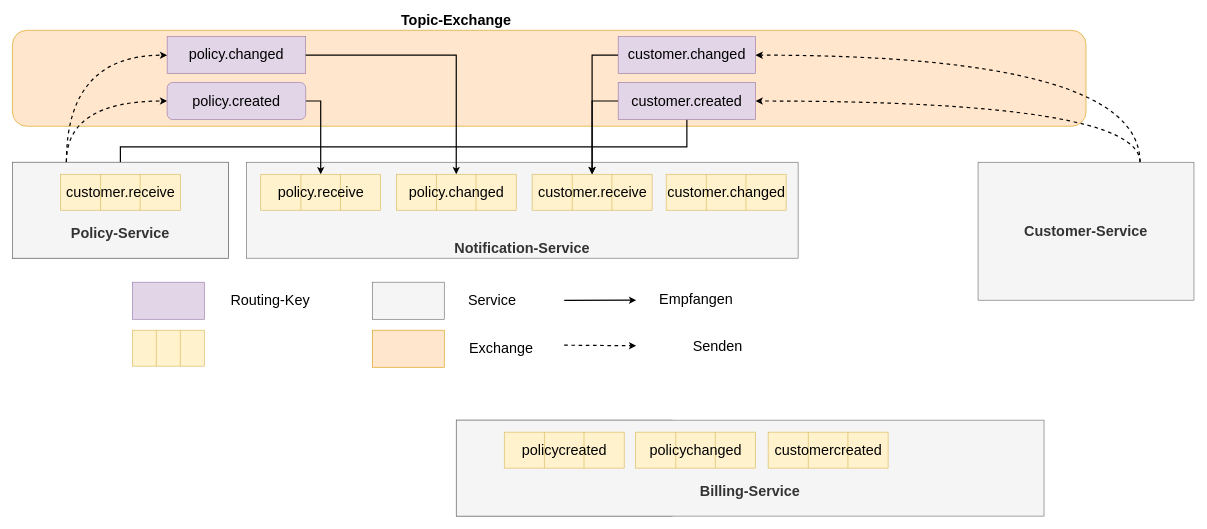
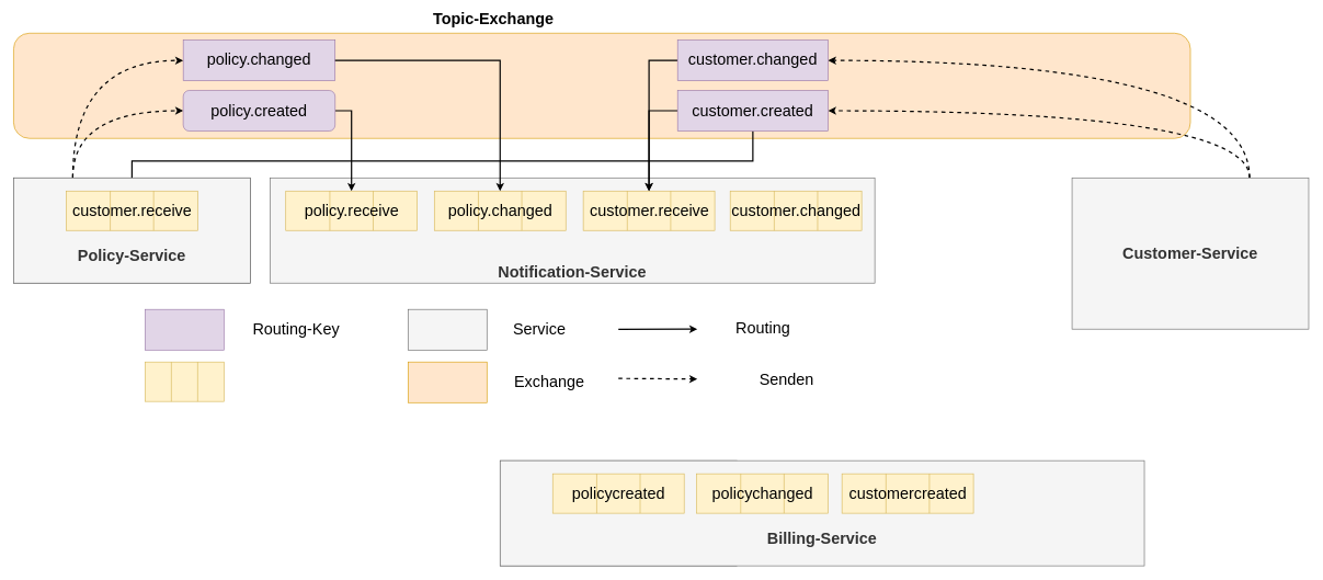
  <mxCell id="0" />
  <mxCell id="1" parent="0" />
  <mxCell id="2" value="" style="rounded=1;whiteSpace=wrap;html=1;fillColor=#ffe6cc;strokeColor=#d79b00;" parent="1" vertex="1"><mxGeometry x="20" y="50" width="1790" height="160" as="geometry" /></mxCell>
  <mxCell id="3" value="Notification-Service" style="rounded=0;whiteSpace=wrap;html=1;fillColor=#f5f5f5;fontColor=#333333;strokeColor=#666666;verticalAlign=bottom;fontSize=24;fontStyle=1" parent="1" vertex="1"><mxGeometry x="410" y="270" width="920" height="160" as="geometry" /></mxCell>
  <mxCell id="4" style="edgeStyle=orthogonalEdgeStyle;orthogonalLoop=1;jettySize=auto;html=1;exitX=0.75;exitY=0;exitDx=0;exitDy=0;entryX=1;entryY=0.5;entryDx=0;entryDy=0;curved=1;strokeWidth=2;dashed=1;" parent="1" source="6" target="30" edge="1"><mxGeometry relative="1" as="geometry" /></mxCell>
  <mxCell id="5" style="edgeStyle=orthogonalEdgeStyle;rounded=0;orthogonalLoop=1;jettySize=auto;html=1;exitX=0.75;exitY=0;exitDx=0;exitDy=0;entryX=1;entryY=0.5;entryDx=0;entryDy=0;strokeWidth=2;curved=1;dashed=1;" edge="1" parent="1" source="6" target="37"><mxGeometry relative="1" as="geometry" /></mxCell>
  <mxCell id="6" value="&lt;span style=&quot;font-size: 24px;&quot;&gt;&lt;b&gt;Customer-Service&lt;/b&gt;&lt;/span&gt;" style="rounded=0;whiteSpace=wrap;html=1;fillColor=#f5f5f5;fontColor=#333333;strokeColor=#666666;verticalAlign=middle;" parent="1" vertex="1"><mxGeometry x="1630" y="270" width="360" height="230" as="geometry" /></mxCell>
  <mxCell id="7" value="" style="group;fillColor=#f5f5f5;fontColor=#333333;strokeColor=#666666;verticalAlign=bottom;container=0;" parent="1" vertex="1" connectable="0"><mxGeometry x="20" y="270" width="360" height="160" as="geometry" /></mxCell>
  <mxCell id="8" style="edgeStyle=orthogonalEdgeStyle;rounded=0;orthogonalLoop=1;jettySize=auto;html=1;exitX=1;exitY=0.5;exitDx=0;exitDy=0;entryX=0.5;entryY=0;entryDx=0;entryDy=0;strokeWidth=2;" parent="1" source="29" target="12" edge="1"><mxGeometry relative="1" as="geometry" /></mxCell>
  <mxCell id="9" style="edgeStyle=orthogonalEdgeStyle;rounded=0;orthogonalLoop=1;jettySize=auto;html=1;exitX=0;exitY=0.5;exitDx=0;exitDy=0;entryX=0.5;entryY=0;entryDx=0;entryDy=0;strokeWidth=2;" parent="1" source="30" target="13" edge="1"><mxGeometry relative="1" as="geometry" /></mxCell>
  <mxCell id="10" style="edgeStyle=orthogonalEdgeStyle;rounded=0;orthogonalLoop=1;jettySize=auto;html=1;exitX=0.5;exitY=1;exitDx=0;exitDy=0;entryX=0.5;entryY=0;entryDx=0;entryDy=0;strokeWidth=2;" parent="1" source="30" target="45" edge="1"><mxGeometry relative="1" as="geometry" /></mxCell>
  <mxCell id="11" style="edgeStyle=orthogonalEdgeStyle;orthogonalLoop=1;jettySize=auto;html=1;exitX=0.25;exitY=0;exitDx=0;exitDy=0;entryX=0;entryY=0.5;entryDx=0;entryDy=0;curved=1;strokeWidth=2;dashed=1;" parent="1" source="44" target="29" edge="1"><mxGeometry relative="1" as="geometry" /></mxCell>
  <mxCell id="12" value="policy.receive" style="shape=process;whiteSpace=wrap;html=1;backgroundOutline=1;fontSize=24;size=0.333;fillColor=#fff2cc;strokeColor=#d6b656;" parent="1" vertex="1"><mxGeometry x="434" y="290" width="200" height="60.0" as="geometry" /></mxCell>
  <mxCell id="13" value="&lt;div style=&quot;&quot;&gt;&lt;span style=&quot;background-color: initial;&quot;&gt;customer.receive&lt;/span&gt;&lt;/div&gt;" style="shape=process;whiteSpace=wrap;html=1;backgroundOutline=1;fontSize=24;size=0.333;align=center;fillColor=#fff2cc;strokeColor=#d6b656;" parent="1" vertex="1"><mxGeometry x="886.5" y="290" width="200" height="60.0" as="geometry" /></mxCell>
  <mxCell id="14" value="" style="group" parent="1" vertex="1" connectable="0"><mxGeometry x="940" y="475" width="360" height="130" as="geometry" /></mxCell>
  <mxCell id="15" value="" style="endArrow=classic;html=1;rounded=0;strokeWidth=2;" parent="14" edge="1"><mxGeometry width="50" height="50" relative="1" as="geometry"><mxPoint y="25.239" as="sourcePoint" /><mxPoint x="120" y="25" as="targetPoint" /></mxGeometry></mxCell>
  <mxCell id="16" value="" style="endArrow=classic;html=1;rounded=0;dashed=1;strokeWidth=2;" parent="14" edge="1"><mxGeometry width="50" height="50" relative="1" as="geometry"><mxPoint y="99.999" as="sourcePoint" /><mxPoint x="120" y="101" as="targetPoint" /></mxGeometry></mxCell>
  <mxCell id="17" value="&lt;font style=&quot;font-size: 24px;&quot;&gt;Senden&lt;/font&gt;" style="text;html=1;strokeColor=none;fillColor=none;align=center;verticalAlign=middle;whiteSpace=wrap;rounded=0;" parent="14" vertex="1"><mxGeometry x="176" y="85.0" width="160" height="35.75" as="geometry" /></mxCell>
- <mxCell id="18" value="&lt;font style=&quot;font-size: 24px;&quot;&gt;Empfangen&lt;/font&gt;" style="text;html=1;strokeColor=none;fillColor=none;align=center;verticalAlign=middle;whiteSpace=wrap;rounded=0;" parent="14" vertex="1"><mxGeometry x="140" y="6.62" width="160" height="35.75" as="geometry" /></mxCell>
+ <mxCell id="18" value="&lt;font style=&quot;font-size: 24px;&quot;&gt;Routing&lt;/font&gt;" style="text;html=1;strokeColor=none;fillColor=none;align=center;verticalAlign=middle;whiteSpace=wrap;rounded=0;" parent="14" vertex="1"><mxGeometry x="140" y="6.62" width="160" height="35.75" as="geometry" /></mxCell>
  <mxCell id="19" value="" style="group" parent="1" vertex="1" connectable="0"><mxGeometry x="220" y="470" width="320" height="140" as="geometry" /></mxCell>
  <mxCell id="20" value="" style="rounded=0;whiteSpace=wrap;html=1;fillColor=#e1d5e7;strokeColor=#9673a6;" parent="19" vertex="1"><mxGeometry width="120" height="61.82" as="geometry" /></mxCell>
  <mxCell id="21" value="&lt;div style=&quot;&quot;&gt;&lt;br&gt;&lt;/div&gt;" style="shape=process;whiteSpace=wrap;html=1;backgroundOutline=1;fontSize=24;size=0.333;align=center;fillColor=#fff2cc;strokeColor=#d6b656;" parent="19" vertex="1"><mxGeometry y="80" width="120" height="60" as="geometry" /></mxCell>
  <mxCell id="22" value="&lt;font style=&quot;font-size: 24px;&quot;&gt;Routing-Key&lt;/font&gt;" style="text;html=1;strokeColor=none;fillColor=none;align=center;verticalAlign=middle;whiteSpace=wrap;rounded=0;" parent="19" vertex="1"><mxGeometry x="160" y="15.91" width="140" height="30" as="geometry" /></mxCell>
  <mxCell id="23" value="" style="group" parent="1" vertex="1" connectable="0"><mxGeometry x="620" y="470" width="280" height="141.82" as="geometry" /></mxCell>
  <mxCell id="24" value="" style="group" parent="23" vertex="1" connectable="0"><mxGeometry width="270" height="61.82" as="geometry" /></mxCell>
  <mxCell id="25" value="" style="rounded=0;whiteSpace=wrap;html=1;fillColor=#f5f5f5;strokeColor=#666666;fontColor=#333333;" parent="24" vertex="1"><mxGeometry width="120" height="61.82" as="geometry" /></mxCell>
  <mxCell id="26" value="&lt;font style=&quot;font-size: 24px;&quot;&gt;Service&lt;/font&gt;" style="text;html=1;strokeColor=none;fillColor=none;align=center;verticalAlign=middle;whiteSpace=wrap;rounded=0;" parent="24" vertex="1"><mxGeometry x="130" y="15.91" width="140" height="30" as="geometry" /></mxCell>
  <mxCell id="27" value="" style="rounded=0;whiteSpace=wrap;html=1;fillColor=#ffe6cc;strokeColor=#d79b00;" parent="23" vertex="1"><mxGeometry y="80" width="120" height="61.82" as="geometry" /></mxCell>
  <mxCell id="28" value="&lt;font style=&quot;font-size: 24px;&quot;&gt;Exchange&lt;/font&gt;" style="text;html=1;strokeColor=none;fillColor=none;align=center;verticalAlign=middle;whiteSpace=wrap;rounded=0;" parent="23" vertex="1"><mxGeometry x="150" y="95.91" width="130" height="30" as="geometry" /></mxCell>
  <mxCell id="29" value="&lt;font style=&quot;font-size: 24px;&quot;&gt;policy.created&lt;/font&gt;" style="whiteSpace=wrap;html=1;fillColor=#e1d5e7;strokeColor=#9673a6;rounded=1;" parent="1" vertex="1"><mxGeometry x="278" y="137" width="231" height="61.82" as="geometry" /></mxCell>
  <mxCell id="30" value="&lt;font style=&quot;font-size: 24px;&quot;&gt;customer.created&lt;/font&gt;" style="rounded=0;whiteSpace=wrap;html=1;fillColor=#e1d5e7;strokeColor=#9673a6;" parent="1" vertex="1"><mxGeometry x="1030" y="137" width="229" height="61.82" as="geometry" /></mxCell>
- <mxCell id="31" value="&lt;font style=&quot;font-size: 24px;&quot;&gt;Topic-Exchange&lt;/font&gt;" style="text;html=1;strokeColor=none;fillColor=none;align=center;verticalAlign=middle;whiteSpace=wrap;rounded=0;fontStyle=1" parent="1" vertex="1"><mxGeometry x="655" y="20.547" width="210" height="25.455" as="geometry" /></mxCell>
+ <mxCell id="31" value="&lt;font style=&quot;font-size: 24px;&quot;&gt;Topic-Exchange&lt;/font&gt;" style="text;html=1;strokeColor=none;fillColor=none;align=center;verticalAlign=middle;whiteSpace=wrap;rounded=0;fontStyle=1" parent="1" vertex="1"><mxGeometry x="645" y="15.547" width="210" height="25.455" as="geometry" /></mxCell>
  <mxCell id="32" value="&lt;font style=&quot;font-size: 24px;&quot;&gt;policy.changed&lt;/font&gt;" style="rounded=0;whiteSpace=wrap;html=1;fillColor=#e1d5e7;strokeColor=#9673a6;" parent="1" vertex="1"><mxGeometry x="278" y="60.54" width="231" height="61.82" as="geometry" /></mxCell>
  <mxCell id="33" style="edgeStyle=orthogonalEdgeStyle;orthogonalLoop=1;jettySize=auto;html=1;exitX=0.25;exitY=0;exitDx=0;exitDy=0;entryX=0;entryY=0.5;entryDx=0;entryDy=0;curved=1;strokeWidth=2;dashed=1;" parent="1" source="44" target="32" edge="1"><mxGeometry relative="1" as="geometry"><mxPoint x="51.94" y="12" as="sourcePoint" /><mxPoint x="219.94" as="targetPoint" y="-90" /></mxGeometry></mxCell>
  <mxCell id="34" value="&lt;div&gt;policy.changed&lt;/div&gt;" style="shape=process;whiteSpace=wrap;html=1;backgroundOutline=1;fontSize=24;size=0.333;fillColor=#fff2cc;strokeColor=#d6b656;" parent="1" vertex="1"><mxGeometry x="660" y="290" width="200" height="60.0" as="geometry" /></mxCell>
  <mxCell id="35" style="edgeStyle=orthogonalEdgeStyle;rounded=0;orthogonalLoop=1;jettySize=auto;html=1;exitX=1;exitY=0.5;exitDx=0;exitDy=0;entryX=0.5;entryY=0;entryDx=0;entryDy=0;strokeWidth=2;" parent="1" source="32" target="34" edge="1"><mxGeometry relative="1" as="geometry"><mxPoint x="730" y="168" as="sourcePoint" /><mxPoint x="761" y="290" as="targetPoint" /></mxGeometry></mxCell>
  <mxCell id="36" style="edgeStyle=orthogonalEdgeStyle;rounded=0;orthogonalLoop=1;jettySize=auto;html=1;exitX=0;exitY=0.5;exitDx=0;exitDy=0;entryX=0.5;entryY=0;entryDx=0;entryDy=0;strokeWidth=2;" edge="1" parent="1" source="37" target="13"><mxGeometry relative="1" as="geometry" /></mxCell>
  <mxCell id="37" value="&lt;font style=&quot;font-size: 24px;&quot;&gt;customer.changed&lt;/font&gt;" style="rounded=0;whiteSpace=wrap;html=1;fillColor=#e1d5e7;strokeColor=#9673a6;" vertex="1" parent="1"><mxGeometry x="1030" y="60.54" width="229" height="61.82" as="geometry" /></mxCell>
  <mxCell id="38" value="&lt;div style=&quot;&quot;&gt;&lt;span style=&quot;background-color: initial;&quot;&gt;customer.changed&lt;/span&gt;&lt;/div&gt;" style="shape=process;whiteSpace=wrap;html=1;backgroundOutline=1;fontSize=24;size=0.333;align=center;fillColor=#fff2cc;strokeColor=#d6b656;" vertex="1" parent="1"><mxGeometry x="1110" y="290" width="200" height="60.0" as="geometry" /></mxCell>
  <mxCell id="39" value="" style="group;fillColor=#f5f5f5;fontColor=#333333;strokeColor=#666666;container=0;" vertex="1" connectable="0" parent="1"><mxGeometry x="760" y="700" width="360" height="160" as="geometry" /></mxCell>
  <mxCell id="40" value="&lt;p style=&quot;line-height: 120%; font-size: 24px;&quot;&gt;&lt;b&gt;Billing-Service&lt;/b&gt;&lt;/p&gt;" style="rounded=0;whiteSpace=wrap;html=1;fillColor=#f5f5f5;fontColor=#333333;strokeColor=#666666;verticalAlign=bottom;" vertex="1" parent="1"><mxGeometry x="760" y="700" width="980" height="160" as="geometry" /></mxCell>
  <mxCell id="41" value="&lt;div style=&quot;&quot;&gt;policycreated&lt;/div&gt;" style="shape=process;whiteSpace=wrap;html=1;backgroundOutline=1;fontSize=24;size=0.333;align=center;fillColor=#fff2cc;strokeColor=#d6b656;" vertex="1" parent="1"><mxGeometry x="840" y="720" width="200" height="60" as="geometry" /></mxCell>
  <mxCell id="42" value="&lt;div style=&quot;&quot;&gt;&lt;span style=&quot;background-color: initial;&quot;&gt;policychanged&lt;/span&gt;&lt;/div&gt;" style="shape=process;whiteSpace=wrap;html=1;backgroundOutline=1;fontSize=24;size=0.333;align=center;fillColor=#fff2cc;strokeColor=#d6b656;" vertex="1" parent="1"><mxGeometry x="1059" y="720" width="200" height="60" as="geometry" /></mxCell>
  <mxCell id="43" value="&lt;div style=&quot;&quot;&gt;&lt;span style=&quot;background-color: initial;&quot;&gt;customercreated&lt;/span&gt;&lt;/div&gt;" style="shape=process;whiteSpace=wrap;html=1;backgroundOutline=1;fontSize=24;size=0.333;align=center;fillColor=#fff2cc;strokeColor=#d6b656;" vertex="1" parent="1"><mxGeometry x="1280" y="720" width="200" height="60" as="geometry" /></mxCell>
  <mxCell id="44" value="&lt;p style=&quot;line-height: 120%; font-size: 24px;&quot;&gt;Policy-Service&lt;/p&gt;" style="rounded=0;whiteSpace=wrap;html=1;fillColor=#f5f5f5;fontColor=#333333;strokeColor=#666666;verticalAlign=bottom;fontSize=24;fontStyle=1" parent="1" vertex="1"><mxGeometry x="20" y="270" width="360" height="160" as="geometry" /></mxCell>
  <mxCell id="45" value="&lt;div style=&quot;&quot;&gt;&lt;span style=&quot;background-color: initial;&quot;&gt;customer.receive&lt;/span&gt;&lt;/div&gt;" style="shape=process;whiteSpace=wrap;html=1;backgroundOutline=1;fontSize=24;size=0.333;align=center;fillColor=#fff2cc;strokeColor=#d6b656;" parent="1" vertex="1"><mxGeometry x="100" y="290" width="200" height="60" as="geometry" /></mxCell>
